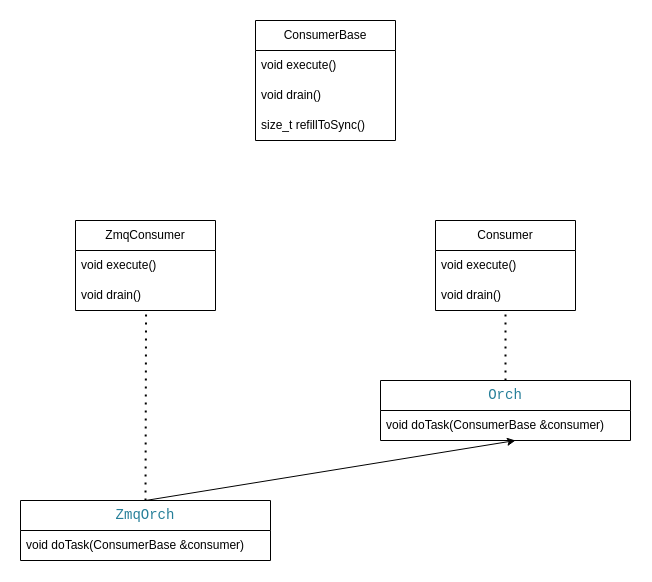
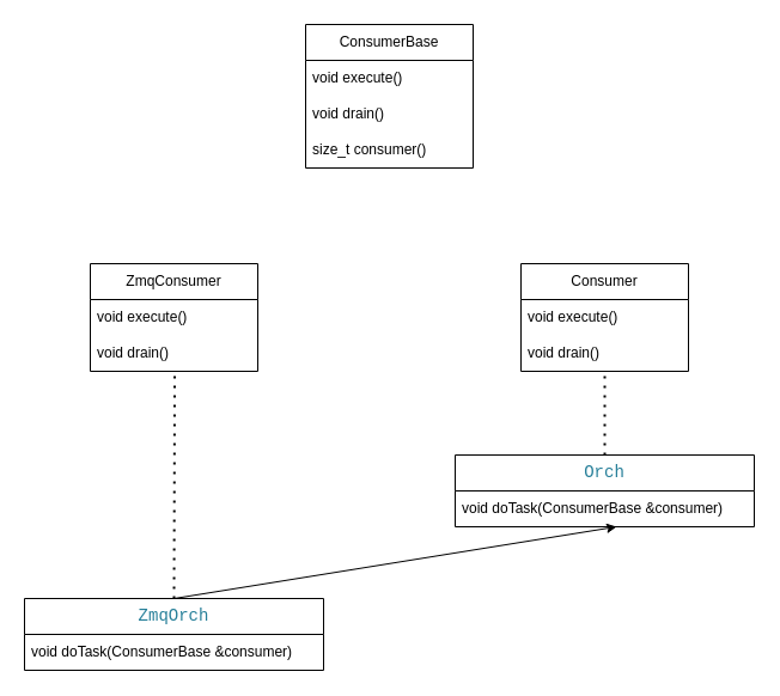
  <mxCell id="0" />
  <mxCell id="1" parent="0" />
  <mxCell id="2" value="&lt;div style=&quot;background-color: rgb(255, 255, 255); font-family: Consolas, &amp;quot;Courier New&amp;quot;, monospace; font-size: 14px; line-height: 19px; white-space: pre;&quot;&gt;&lt;span style=&quot;color: #267f99;&quot;&gt;Orch&lt;/span&gt;&lt;/div&gt;" style="swimlane;fontStyle=0;childLayout=stackLayout;horizontal=1;startSize=30;horizontalStack=0;resizeParent=1;resizeParentMax=0;resizeLast=0;collapsible=1;marginBottom=0;whiteSpace=wrap;html=1;" vertex="1" parent="1"><mxGeometry x="380" y="380" width="250" height="60" as="geometry" /></mxCell>
  <mxCell id="3" value="void doTask(ConsumerBase &amp;amp;consumer)" style="text;strokeColor=none;fillColor=none;align=left;verticalAlign=middle;spacingLeft=4;spacingRight=4;overflow=hidden;points=[[0,0.5],[1,0.5]];portConstraint=eastwest;rotatable=0;whiteSpace=wrap;html=1;" vertex="1" parent="2"><mxGeometry y="30" width="250" height="30" as="geometry" /></mxCell>
  <mxCell id="4" value="&lt;div style=&quot;background-color: rgb(255, 255, 255); font-family: Consolas, &amp;quot;Courier New&amp;quot;, monospace; font-size: 14px; line-height: 19px; white-space: pre;&quot;&gt;&lt;span style=&quot;color: #267f99;&quot;&gt;ZmqOrch&lt;/span&gt;&lt;/div&gt;" style="swimlane;fontStyle=0;childLayout=stackLayout;horizontal=1;startSize=30;horizontalStack=0;resizeParent=1;resizeParentMax=0;resizeLast=0;collapsible=1;marginBottom=0;whiteSpace=wrap;html=1;" vertex="1" parent="1"><mxGeometry x="20" y="500" width="250" height="60" as="geometry" /></mxCell>
  <mxCell id="5" value="void doTask(ConsumerBase &amp;amp;consumer)" style="text;strokeColor=none;fillColor=none;align=left;verticalAlign=middle;spacingLeft=4;spacingRight=4;overflow=hidden;points=[[0,0.5],[1,0.5]];portConstraint=eastwest;rotatable=0;whiteSpace=wrap;html=1;" vertex="1" parent="4"><mxGeometry y="30" width="250" height="30" as="geometry" /></mxCell>
  <mxCell id="6" value="ZmqConsumer" style="swimlane;fontStyle=0;childLayout=stackLayout;horizontal=1;startSize=30;horizontalStack=0;resizeParent=1;resizeParentMax=0;resizeLast=0;collapsible=1;marginBottom=0;whiteSpace=wrap;html=1;" vertex="1" parent="1"><mxGeometry x="75" y="220" width="140" height="90" as="geometry" /></mxCell>
  <mxCell id="7" value="void execute()" style="text;strokeColor=none;fillColor=none;align=left;verticalAlign=middle;spacingLeft=4;spacingRight=4;overflow=hidden;points=[[0,0.5],[1,0.5]];portConstraint=eastwest;rotatable=0;whiteSpace=wrap;html=1;" vertex="1" parent="6"><mxGeometry y="30" width="140" height="30" as="geometry" /></mxCell>
  <mxCell id="8" value="void drain()" style="text;strokeColor=none;fillColor=none;align=left;verticalAlign=middle;spacingLeft=4;spacingRight=4;overflow=hidden;points=[[0,0.5],[1,0.5]];portConstraint=eastwest;rotatable=0;whiteSpace=wrap;html=1;" vertex="1" parent="6"><mxGeometry y="60" width="140" height="30" as="geometry" /></mxCell>
  <mxCell id="9" value="ConsumerBase" style="swimlane;fontStyle=0;childLayout=stackLayout;horizontal=1;startSize=30;horizontalStack=0;resizeParent=1;resizeParentMax=0;resizeLast=0;collapsible=1;marginBottom=0;whiteSpace=wrap;html=1;" vertex="1" parent="1"><mxGeometry x="255" y="20" width="140" height="120" as="geometry" /></mxCell>
  <mxCell id="10" value="void execute()" style="text;strokeColor=none;fillColor=none;align=left;verticalAlign=middle;spacingLeft=4;spacingRight=4;overflow=hidden;points=[[0,0.5],[1,0.5]];portConstraint=eastwest;rotatable=0;whiteSpace=wrap;html=1;" vertex="1" parent="9"><mxGeometry y="30" width="140" height="30" as="geometry" /></mxCell>
  <mxCell id="11" value="void drain()" style="text;strokeColor=none;fillColor=none;align=left;verticalAlign=middle;spacingLeft=4;spacingRight=4;overflow=hidden;points=[[0,0.5],[1,0.5]];portConstraint=eastwest;rotatable=0;whiteSpace=wrap;html=1;" vertex="1" parent="9"><mxGeometry y="60" width="140" height="30" as="geometry" /></mxCell>
- <mxCell id="12" value="size_t refillToSync()" style="text;strokeColor=none;fillColor=none;align=left;verticalAlign=middle;spacingLeft=4;spacingRight=4;overflow=hidden;points=[[0,0.5],[1,0.5]];portConstraint=eastwest;rotatable=0;whiteSpace=wrap;html=1;" vertex="1" parent="9"><mxGeometry y="90" width="140" height="30" as="geometry" /></mxCell>
+ <mxCell id="12" value="size_t consumer()" style="text;strokeColor=none;fillColor=none;align=left;verticalAlign=middle;spacingLeft=4;spacingRight=4;overflow=hidden;points=[[0,0.5],[1,0.5]];portConstraint=eastwest;rotatable=0;whiteSpace=wrap;html=1;" vertex="1" parent="9"><mxGeometry y="90" width="140" height="30" as="geometry" /></mxCell>
  <mxCell id="13" value="Consumer" style="swimlane;fontStyle=0;childLayout=stackLayout;horizontal=1;startSize=30;horizontalStack=0;resizeParent=1;resizeParentMax=0;resizeLast=0;collapsible=1;marginBottom=0;whiteSpace=wrap;html=1;" vertex="1" parent="1"><mxGeometry x="435" y="220" width="140" height="90" as="geometry" /></mxCell>
  <mxCell id="14" value="void execute()" style="text;strokeColor=none;fillColor=none;align=left;verticalAlign=middle;spacingLeft=4;spacingRight=4;overflow=hidden;points=[[0,0.5],[1,0.5]];portConstraint=eastwest;rotatable=0;whiteSpace=wrap;html=1;" vertex="1" parent="13"><mxGeometry y="30" width="140" height="30" as="geometry" /></mxCell>
  <mxCell id="15" value="void drain()" style="text;strokeColor=none;fillColor=none;align=left;verticalAlign=middle;spacingLeft=4;spacingRight=4;overflow=hidden;points=[[0,0.5],[1,0.5]];portConstraint=eastwest;rotatable=0;whiteSpace=wrap;html=1;" vertex="1" parent="13"><mxGeometry y="60" width="140" height="30" as="geometry" /></mxCell>
  <mxCell id="16" value="" style="endArrow=classic;html=1;rounded=0;exitX=0.5;exitY=0;exitDx=0;exitDy=0;" edge="1" parent="1" source="4"><mxGeometry width="50" height="50" relative="1" as="geometry"><mxPoint x="325" y="450" as="sourcePoint" /><mxPoint x="515" y="440" as="targetPoint" /></mxGeometry></mxCell>
  <mxCell id="17" value="" style="endArrow=none;dashed=1;html=1;dashPattern=1 3;strokeWidth=2;rounded=0;entryX=0.504;entryY=0.933;entryDx=0;entryDy=0;entryPerimeter=0;exitX=0.5;exitY=0;exitDx=0;exitDy=0;" edge="1" parent="1" source="4" target="8"><mxGeometry width="50" height="50" relative="1" as="geometry"><mxPoint x="325" y="450" as="sourcePoint" /><mxPoint x="375" y="400" as="targetPoint" /></mxGeometry></mxCell>
  <mxCell id="18" value="" style="endArrow=none;dashed=1;html=1;dashPattern=1 3;strokeWidth=2;rounded=0;exitX=0.5;exitY=0;exitDx=0;exitDy=0;" edge="1" parent="1" source="2"><mxGeometry width="50" height="50" relative="1" as="geometry"><mxPoint x="155" y="510" as="sourcePoint" /><mxPoint x="505" y="309" as="targetPoint" /></mxGeometry></mxCell>
